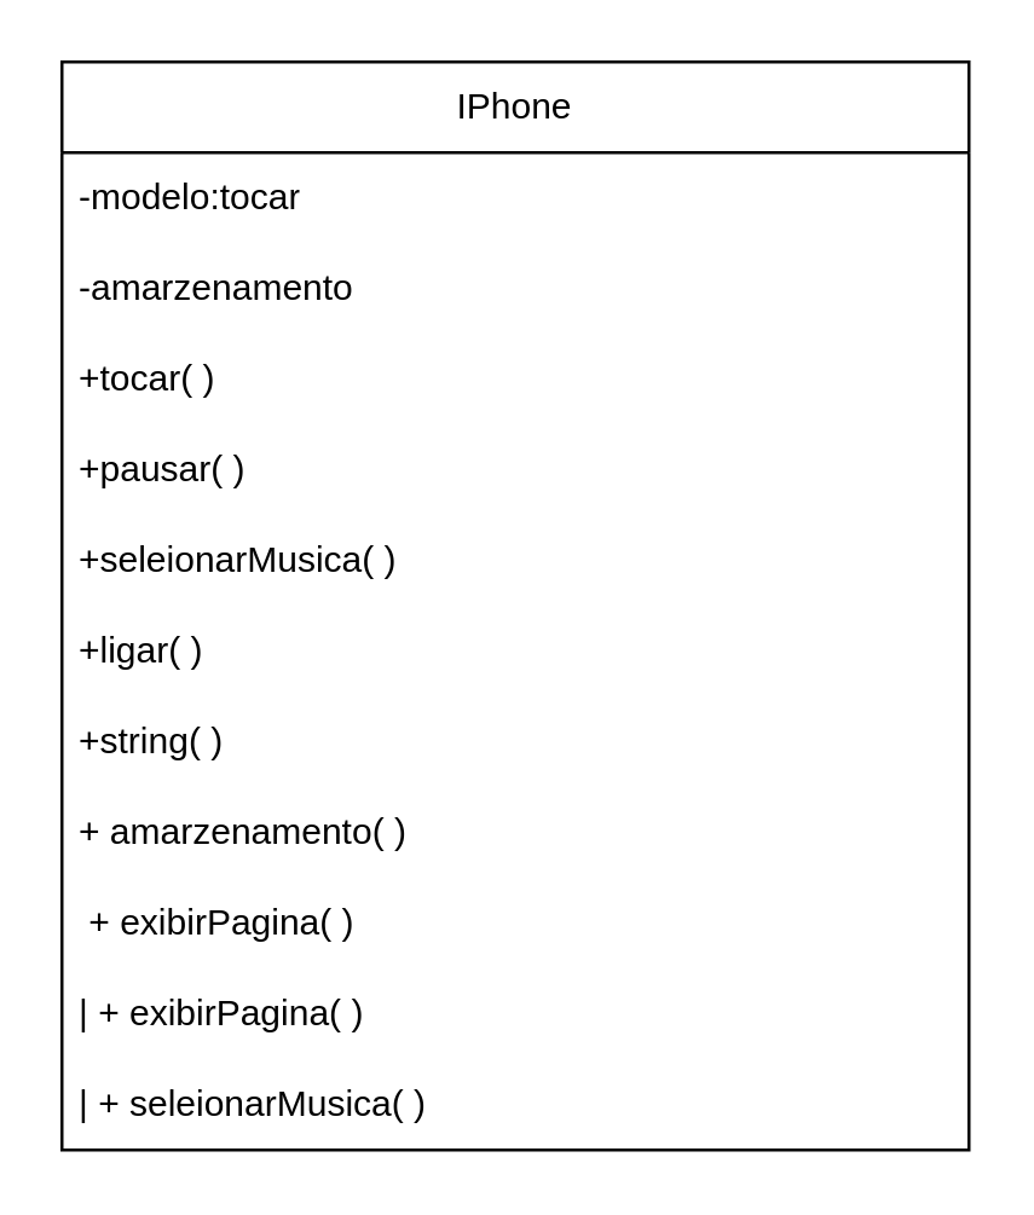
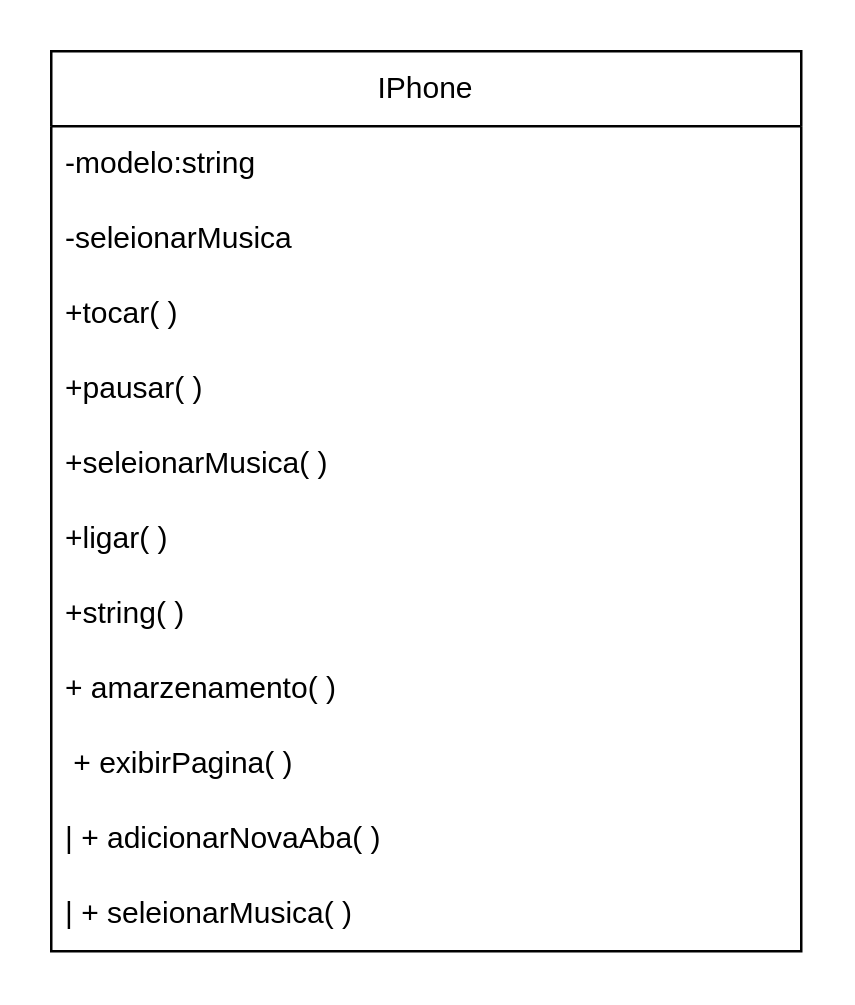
  <mxCell id="0" />
  <mxCell id="1" parent="0" />
  <mxCell id="2" value="IPhone" style="swimlane;fontStyle=0;childLayout=stackLayout;horizontal=1;startSize=30;horizontalStack=0;resizeParent=1;resizeParentMax=0;resizeLast=0;collapsible=1;marginBottom=0;whiteSpace=wrap;html=1;" vertex="1" parent="1"><mxGeometry x="20" y="20" width="300" height="360" as="geometry" /></mxCell>
- <mxCell id="3" value="-modelo:tocar" style="text;strokeColor=none;fillColor=none;align=left;verticalAlign=middle;spacingLeft=4;spacingRight=4;overflow=hidden;points=[[0,0.5],[1,0.5]];portConstraint=eastwest;rotatable=0;whiteSpace=wrap;html=1;" vertex="1" parent="2"><mxGeometry y="30" width="300" height="30" as="geometry" /></mxCell>
- <mxCell id="4" value="-amarzenamento" style="text;strokeColor=none;fillColor=none;align=left;verticalAlign=middle;spacingLeft=4;spacingRight=4;overflow=hidden;points=[[0,0.5],[1,0.5]];portConstraint=eastwest;rotatable=0;whiteSpace=wrap;html=1;" vertex="1" parent="2"><mxGeometry y="60" width="300" height="30" as="geometry" /></mxCell>
+ <mxCell id="3" value="-modelo:string" style="text;strokeColor=none;fillColor=none;align=left;verticalAlign=middle;spacingLeft=4;spacingRight=4;overflow=hidden;points=[[0,0.5],[1,0.5]];portConstraint=eastwest;rotatable=0;whiteSpace=wrap;html=1;" vertex="1" parent="2"><mxGeometry y="30" width="300" height="30" as="geometry" /></mxCell>
+ <mxCell id="4" value="-seleionarMusica" style="text;strokeColor=none;fillColor=none;align=left;verticalAlign=middle;spacingLeft=4;spacingRight=4;overflow=hidden;points=[[0,0.5],[1,0.5]];portConstraint=eastwest;rotatable=0;whiteSpace=wrap;html=1;" vertex="1" parent="2"><mxGeometry y="60" width="300" height="30" as="geometry" /></mxCell>
  <mxCell id="5" value="+tocar( )" style="text;strokeColor=none;fillColor=none;align=left;verticalAlign=middle;spacingLeft=4;spacingRight=4;overflow=hidden;points=[[0,0.5],[1,0.5]];portConstraint=eastwest;rotatable=0;whiteSpace=wrap;html=1;" vertex="1" parent="2"><mxGeometry y="90" width="300" height="30" as="geometry" /></mxCell>
  <mxCell id="6" value="+pausar( )" style="text;strokeColor=none;fillColor=none;align=left;verticalAlign=middle;spacingLeft=4;spacingRight=4;overflow=hidden;points=[[0,0.5],[1,0.5]];portConstraint=eastwest;rotatable=0;whiteSpace=wrap;html=1;" vertex="1" parent="2"><mxGeometry y="120" width="300" height="30" as="geometry" /></mxCell>
  <mxCell id="7" value="+seleionarMusica( )" style="text;strokeColor=none;fillColor=none;align=left;verticalAlign=middle;spacingLeft=4;spacingRight=4;overflow=hidden;points=[[0,0.5],[1,0.5]];portConstraint=eastwest;rotatable=0;whiteSpace=wrap;html=1;" vertex="1" parent="2"><mxGeometry y="150" width="300" height="30" as="geometry" /></mxCell>
  <mxCell id="8" value="+ligar( )" style="text;strokeColor=none;fillColor=none;align=left;verticalAlign=middle;spacingLeft=4;spacingRight=4;overflow=hidden;points=[[0,0.5],[1,0.5]];portConstraint=eastwest;rotatable=0;whiteSpace=wrap;html=1;" vertex="1" parent="2"><mxGeometry y="180" width="300" height="30" as="geometry" /></mxCell>
  <mxCell id="9" value="+string( )" style="text;strokeColor=none;fillColor=none;align=left;verticalAlign=middle;spacingLeft=4;spacingRight=4;overflow=hidden;points=[[0,0.5],[1,0.5]];portConstraint=eastwest;rotatable=0;whiteSpace=wrap;html=1;" vertex="1" parent="2"><mxGeometry y="210" width="300" height="30" as="geometry" /></mxCell>
  <mxCell id="10" value="+ amarzenamento( )&amp;nbsp;" style="text;strokeColor=none;fillColor=none;align=left;verticalAlign=middle;spacingLeft=4;spacingRight=4;overflow=hidden;points=[[0,0.5],[1,0.5]];portConstraint=eastwest;rotatable=0;whiteSpace=wrap;html=1;" vertex="1" parent="2"><mxGeometry y="240" width="300" height="30" as="geometry" /></mxCell>
  <mxCell id="11" value="&amp;nbsp;+ exibirPagina( )" style="text;strokeColor=none;fillColor=none;align=left;verticalAlign=middle;spacingLeft=4;spacingRight=4;overflow=hidden;points=[[0,0.5],[1,0.5]];portConstraint=eastwest;rotatable=0;whiteSpace=wrap;html=1;" vertex="1" parent="2"><mxGeometry y="270" width="300" height="30" as="geometry" /></mxCell>
- <mxCell id="12" value="| + exibirPagina( )" style="text;strokeColor=none;fillColor=none;align=left;verticalAlign=middle;spacingLeft=4;spacingRight=4;overflow=hidden;points=[[0,0.5],[1,0.5]];portConstraint=eastwest;rotatable=0;whiteSpace=wrap;html=1;" vertex="1" parent="2"><mxGeometry y="300" width="300" height="30" as="geometry" /></mxCell>
+ <mxCell id="12" value="| + adicionarNovaAba( )" style="text;strokeColor=none;fillColor=none;align=left;verticalAlign=middle;spacingLeft=4;spacingRight=4;overflow=hidden;points=[[0,0.5],[1,0.5]];portConstraint=eastwest;rotatable=0;whiteSpace=wrap;html=1;" vertex="1" parent="2"><mxGeometry y="300" width="300" height="30" as="geometry" /></mxCell>
  <mxCell id="13" value="| + seleionarMusica( )&amp;nbsp;" style="text;strokeColor=none;fillColor=none;align=left;verticalAlign=middle;spacingLeft=4;spacingRight=4;overflow=hidden;points=[[0,0.5],[1,0.5]];portConstraint=eastwest;rotatable=0;whiteSpace=wrap;html=1;" vertex="1" parent="2"><mxGeometry y="330" width="300" height="30" as="geometry" /></mxCell>
